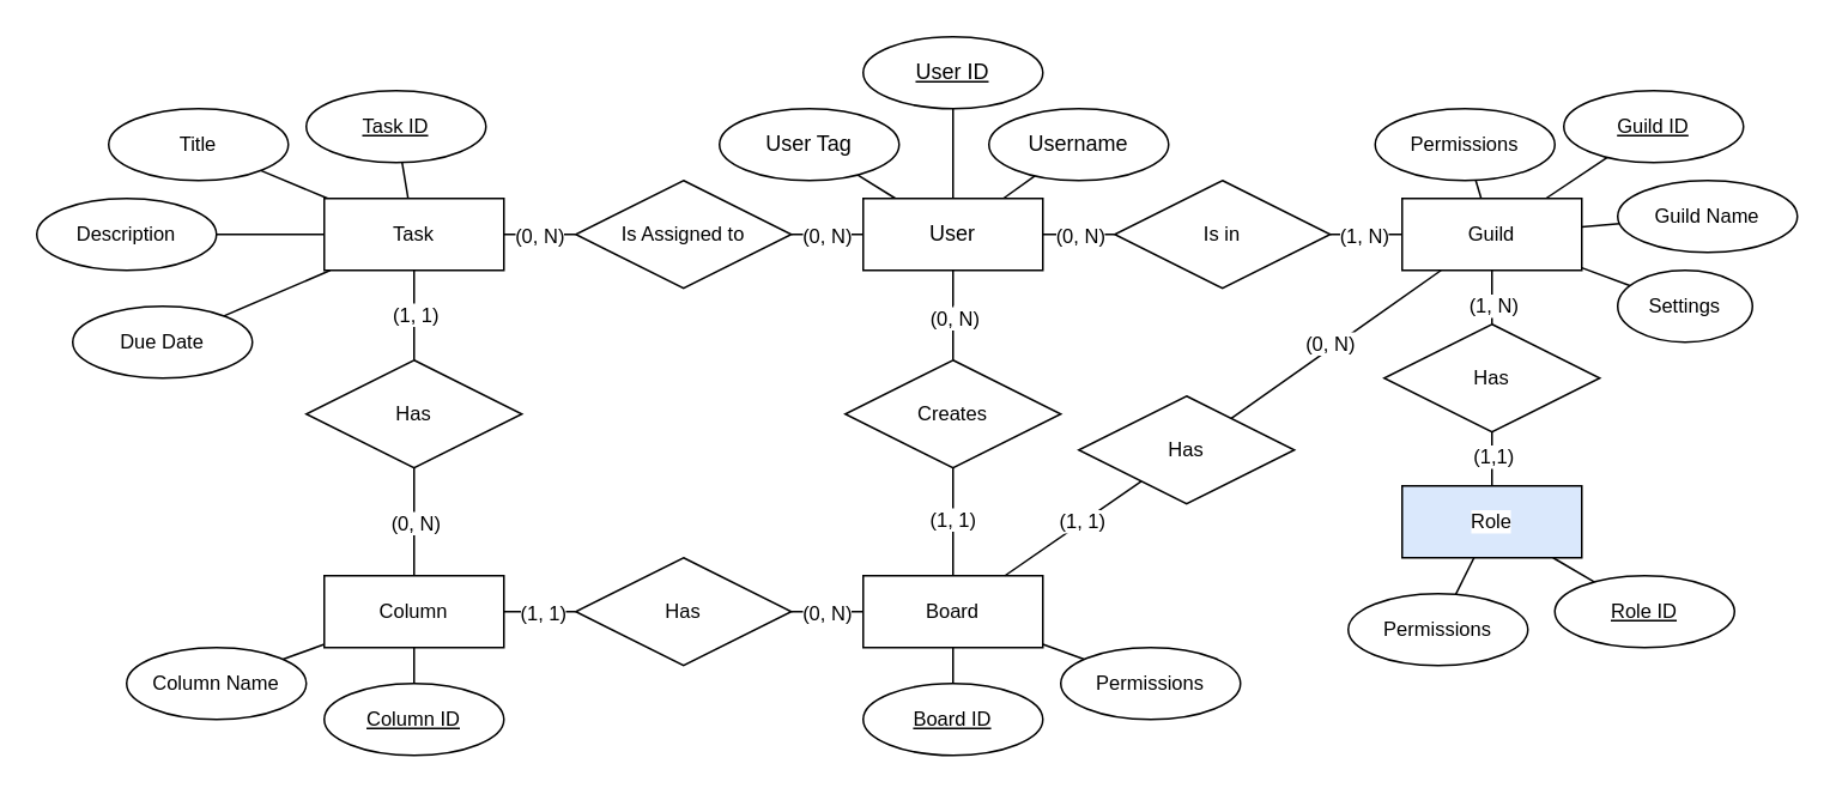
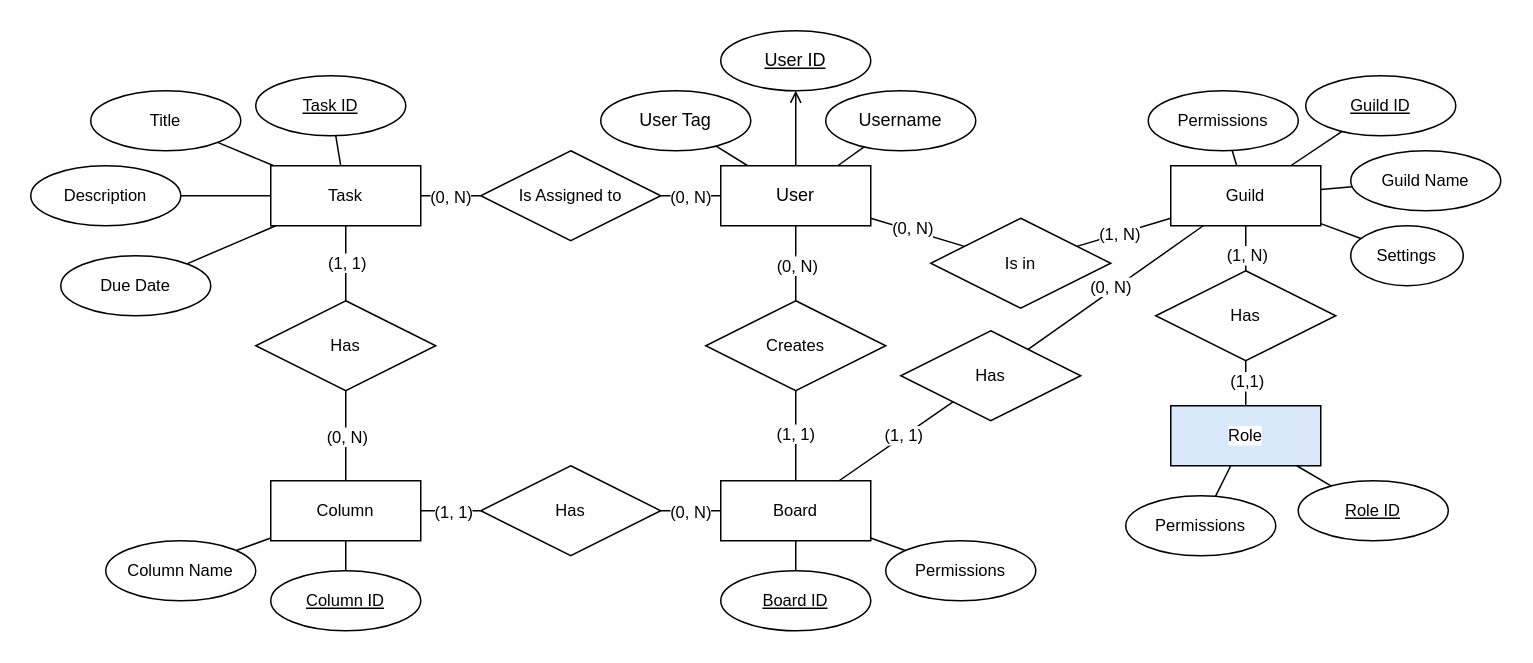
  <mxCell id="0" />
  <mxCell id="1" parent="0" />
  <mxCell id="2" style="edgeStyle=none;shape=connector;rounded=0;orthogonalLoop=1;jettySize=auto;html=1;strokeColor=default;align=center;verticalAlign=middle;fontFamily=Helvetica;fontSize=11;fontColor=default;labelBackgroundColor=default;endArrow=none;endFill=0;" edge="1" parent="1" source="11" target="14"><mxGeometry relative="1" as="geometry" /></mxCell>
  <mxCell id="3" style="edgeStyle=none;shape=connector;rounded=0;orthogonalLoop=1;jettySize=auto;html=1;strokeColor=default;align=center;verticalAlign=middle;fontFamily=Helvetica;fontSize=11;fontColor=default;labelBackgroundColor=default;endArrow=none;endFill=0;" edge="1" parent="1" source="11" target="13"><mxGeometry relative="1" as="geometry" /></mxCell>
  <mxCell id="4" style="edgeStyle=none;shape=connector;rounded=0;orthogonalLoop=1;jettySize=auto;html=1;strokeColor=default;align=center;verticalAlign=middle;fontFamily=Helvetica;fontSize=11;fontColor=default;labelBackgroundColor=default;endArrow=none;endFill=0;" edge="1" parent="1" source="11" target="41"><mxGeometry relative="1" as="geometry" /></mxCell>
  <mxCell id="5" value="(0, N)" style="edgeLabel;html=1;align=center;verticalAlign=middle;resizable=0;points=[];fontFamily=Helvetica;fontSize=11;fontColor=default;labelBackgroundColor=default;" connectable="0" vertex="1" parent="4"><mxGeometry x="-0.263" relative="1" as="geometry"><mxPoint x="5" as="offset" /></mxGeometry></mxCell>
  <mxCell id="6" style="edgeStyle=none;shape=connector;rounded=0;orthogonalLoop=1;jettySize=auto;html=1;strokeColor=default;align=center;verticalAlign=middle;fontFamily=Helvetica;fontSize=11;fontColor=default;labelBackgroundColor=default;endArrow=none;endFill=0;" edge="1" parent="1" source="11" target="50"><mxGeometry relative="1" as="geometry" /></mxCell>
  <mxCell id="7" value="(" style="edgeLabel;html=1;align=center;verticalAlign=middle;resizable=0;points=[];fontFamily=Helvetica;fontSize=11;fontColor=default;labelBackgroundColor=default;" connectable="0" vertex="1" parent="6"><mxGeometry x="0.017" y="1" relative="1" as="geometry"><mxPoint as="offset" /></mxGeometry></mxCell>
  <mxCell id="8" value="(0, N)" style="edgeLabel;html=1;align=center;verticalAlign=middle;resizable=0;points=[];fontFamily=Helvetica;fontSize=11;fontColor=default;labelBackgroundColor=default;" connectable="0" vertex="1" parent="6"><mxGeometry x="0.055" relative="1" as="geometry"><mxPoint as="offset" /></mxGeometry></mxCell>
  <mxCell id="9" style="edgeStyle=none;shape=connector;rounded=0;orthogonalLoop=1;jettySize=auto;html=1;strokeColor=default;align=center;verticalAlign=middle;fontFamily=Helvetica;fontSize=11;fontColor=default;labelBackgroundColor=default;endArrow=none;endFill=0;" edge="1" parent="1" source="11" target="71"><mxGeometry relative="1" as="geometry" /></mxCell>
  <mxCell id="10" value="(0, N)" style="edgeLabel;html=1;align=center;verticalAlign=middle;resizable=0;points=[];fontFamily=Helvetica;fontSize=11;fontColor=default;labelBackgroundColor=default;" connectable="0" vertex="1" parent="9"><mxGeometry x="0.04" relative="1" as="geometry"><mxPoint as="offset" /></mxGeometry></mxCell>
  <mxCell id="11" value="User" style="whiteSpace=wrap;html=1;align=center;" vertex="1" parent="1"><mxGeometry x="480" y="110" width="100" height="40" as="geometry" /></mxCell>
  <mxCell id="12" value="User ID" style="ellipse;whiteSpace=wrap;html=1;align=center;fontStyle=4;" vertex="1" parent="1"><mxGeometry x="480" y="20" width="100" height="40" as="geometry" /></mxCell>
  <mxCell id="13" value="Username" style="ellipse;whiteSpace=wrap;html=1;align=center;" vertex="1" parent="1"><mxGeometry x="550" y="60" width="100" height="40" as="geometry" /></mxCell>
  <mxCell id="14" value="User Tag" style="ellipse;whiteSpace=wrap;html=1;align=center;" vertex="1" parent="1"><mxGeometry x="400" y="60" width="100" height="40" as="geometry" /></mxCell>
- <mxCell id="15" style="rounded=0;orthogonalLoop=1;jettySize=auto;html=1;endArrow=none;endFill=0;" edge="1" parent="1" source="11" target="12"><mxGeometry relative="1" as="geometry" /></mxCell>
+ <mxCell id="15" style="rounded=0;orthogonalLoop=1;jettySize=auto;html=1;endArrow=open;endFill=0;" edge="1" parent="1" source="11" target="12"><mxGeometry relative="1" as="geometry" /></mxCell>
  <mxCell id="16" style="edgeStyle=none;shape=connector;rounded=0;orthogonalLoop=1;jettySize=auto;html=1;strokeColor=default;align=center;verticalAlign=middle;fontFamily=Helvetica;fontSize=11;fontColor=default;labelBackgroundColor=default;endArrow=none;endFill=0;" edge="1" parent="1" source="23" target="26"><mxGeometry relative="1" as="geometry" /></mxCell>
  <mxCell id="17" style="edgeStyle=none;shape=connector;rounded=0;orthogonalLoop=1;jettySize=auto;html=1;strokeColor=default;align=center;verticalAlign=middle;fontFamily=Helvetica;fontSize=11;fontColor=default;labelBackgroundColor=default;endArrow=none;endFill=0;" edge="1" parent="1" source="23" target="24"><mxGeometry relative="1" as="geometry" /></mxCell>
  <mxCell id="18" style="edgeStyle=none;shape=connector;rounded=0;orthogonalLoop=1;jettySize=auto;html=1;strokeColor=default;align=center;verticalAlign=middle;fontFamily=Helvetica;fontSize=11;fontColor=default;labelBackgroundColor=default;endArrow=none;endFill=0;" edge="1" parent="1" source="23" target="25"><mxGeometry relative="1" as="geometry" /></mxCell>
  <mxCell id="19" style="edgeStyle=none;shape=connector;rounded=0;orthogonalLoop=1;jettySize=auto;html=1;strokeColor=default;align=center;verticalAlign=middle;fontFamily=Helvetica;fontSize=11;fontColor=default;labelBackgroundColor=default;endArrow=none;endFill=0;" edge="1" parent="1" source="23" target="44"><mxGeometry relative="1" as="geometry" /></mxCell>
  <mxCell id="20" value="(1, N)" style="edgeLabel;html=1;align=center;verticalAlign=middle;resizable=0;points=[];fontFamily=Helvetica;fontSize=11;fontColor=default;labelBackgroundColor=default;" connectable="0" vertex="1" parent="19"><mxGeometry x="0.247" y="-2" relative="1" as="geometry"><mxPoint x="2" as="offset" /></mxGeometry></mxCell>
  <mxCell id="21" style="edgeStyle=none;shape=connector;rounded=0;orthogonalLoop=1;jettySize=auto;html=1;strokeColor=default;align=center;verticalAlign=middle;fontFamily=Helvetica;fontSize=11;fontColor=default;labelBackgroundColor=default;endArrow=none;endFill=0;" edge="1" parent="1" source="23" target="47"><mxGeometry relative="1" as="geometry" /></mxCell>
  <mxCell id="22" value="(0, N)" style="edgeLabel;html=1;align=center;verticalAlign=middle;resizable=0;points=[];fontFamily=Helvetica;fontSize=11;fontColor=default;labelBackgroundColor=default;" connectable="0" vertex="1" parent="21"><mxGeometry x="0.101" y="-4" relative="1" as="geometry"><mxPoint x="5" y="-2" as="offset" /></mxGeometry></mxCell>
  <mxCell id="23" value="Guild" style="whiteSpace=wrap;html=1;align=center;fontFamily=Helvetica;fontSize=11;fontColor=default;labelBackgroundColor=default;" vertex="1" parent="1"><mxGeometry x="780" y="110" width="100" height="40" as="geometry" /></mxCell>
  <mxCell id="24" value="Guild ID" style="ellipse;whiteSpace=wrap;html=1;align=center;fontStyle=4;fontFamily=Helvetica;fontSize=11;fontColor=default;labelBackgroundColor=default;" vertex="1" parent="1"><mxGeometry x="870" y="50" width="100" height="40" as="geometry" /></mxCell>
  <mxCell id="25" value="Guild Name" style="ellipse;whiteSpace=wrap;html=1;align=center;fontFamily=Helvetica;fontSize=11;fontColor=default;labelBackgroundColor=default;" vertex="1" parent="1"><mxGeometry x="900" y="100" width="100" height="40" as="geometry" /></mxCell>
  <mxCell id="26" value="Permissions" style="ellipse;whiteSpace=wrap;html=1;align=center;fontFamily=Helvetica;fontSize=11;fontColor=default;labelBackgroundColor=default;" vertex="1" parent="1"><mxGeometry x="765" y="60" width="100" height="40" as="geometry" /></mxCell>
  <mxCell id="27" style="edgeStyle=none;shape=connector;rounded=0;orthogonalLoop=1;jettySize=auto;html=1;strokeColor=default;align=center;verticalAlign=middle;fontFamily=Helvetica;fontSize=11;fontColor=default;labelBackgroundColor=default;endArrow=none;endFill=0;" edge="1" parent="1" source="29" target="30"><mxGeometry relative="1" as="geometry" /></mxCell>
  <mxCell id="28" style="edgeStyle=none;shape=connector;rounded=0;orthogonalLoop=1;jettySize=auto;html=1;strokeColor=default;align=center;verticalAlign=middle;fontFamily=Helvetica;fontSize=11;fontColor=default;labelBackgroundColor=default;endArrow=none;endFill=0;" edge="1" parent="1" source="29" target="31"><mxGeometry relative="1" as="geometry" /></mxCell>
  <mxCell id="29" value="Role" style="whiteSpace=wrap;html=1;align=center;fontFamily=Helvetica;fontSize=11;fontColor=default;labelBackgroundColor=default;fillColor=#dae8fc;" vertex="1" parent="1"><mxGeometry x="780" y="270" width="100" height="40" as="geometry" /></mxCell>
  <mxCell id="30" value="Role ID" style="ellipse;whiteSpace=wrap;html=1;align=center;fontStyle=4;fontFamily=Helvetica;fontSize=11;fontColor=default;labelBackgroundColor=default;" vertex="1" parent="1"><mxGeometry x="865" y="320" width="100" height="40" as="geometry" /></mxCell>
  <mxCell id="31" value="Permissions" style="ellipse;whiteSpace=wrap;html=1;align=center;fontFamily=Helvetica;fontSize=11;fontColor=default;labelBackgroundColor=default;" vertex="1" parent="1"><mxGeometry x="750" y="330" width="100" height="40" as="geometry" /></mxCell>
  <mxCell id="32" style="edgeStyle=none;shape=connector;rounded=0;orthogonalLoop=1;jettySize=auto;html=1;strokeColor=default;align=center;verticalAlign=middle;fontFamily=Helvetica;fontSize=11;fontColor=default;labelBackgroundColor=default;endArrow=none;endFill=0;" edge="1" parent="1" source="36" target="37"><mxGeometry relative="1" as="geometry" /></mxCell>
  <mxCell id="33" style="edgeStyle=none;shape=connector;rounded=0;orthogonalLoop=1;jettySize=auto;html=1;strokeColor=default;align=center;verticalAlign=middle;fontFamily=Helvetica;fontSize=11;fontColor=default;labelBackgroundColor=default;endArrow=none;endFill=0;" edge="1" parent="1" source="36" target="38"><mxGeometry relative="1" as="geometry" /></mxCell>
  <mxCell id="34" style="edgeStyle=none;shape=connector;rounded=0;orthogonalLoop=1;jettySize=auto;html=1;strokeColor=default;align=center;verticalAlign=middle;fontFamily=Helvetica;fontSize=11;fontColor=default;labelBackgroundColor=default;endArrow=none;endFill=0;" edge="1" parent="1" source="36" target="60"><mxGeometry relative="1" as="geometry" /></mxCell>
  <mxCell id="35" value="(0, N)" style="edgeLabel;html=1;align=center;verticalAlign=middle;resizable=0;points=[];fontFamily=Helvetica;fontSize=11;fontColor=default;labelBackgroundColor=default;" connectable="0" vertex="1" parent="34"><mxGeometry x="0.056" relative="1" as="geometry"><mxPoint as="offset" /></mxGeometry></mxCell>
  <mxCell id="36" value="Board" style="whiteSpace=wrap;html=1;align=center;fontFamily=Helvetica;fontSize=11;fontColor=default;labelBackgroundColor=default;" vertex="1" parent="1"><mxGeometry x="480" y="320" width="100" height="40" as="geometry" /></mxCell>
  <mxCell id="37" value="Board ID" style="ellipse;whiteSpace=wrap;html=1;align=center;fontStyle=4;fontFamily=Helvetica;fontSize=11;fontColor=default;labelBackgroundColor=default;" vertex="1" parent="1"><mxGeometry x="480" y="380" width="100" height="40" as="geometry" /></mxCell>
  <mxCell id="38" value="Permissions" style="ellipse;whiteSpace=wrap;html=1;align=center;fontFamily=Helvetica;fontSize=11;fontColor=default;labelBackgroundColor=default;" vertex="1" parent="1"><mxGeometry x="590" y="360" width="100" height="40" as="geometry" /></mxCell>
  <mxCell id="39" style="edgeStyle=none;shape=connector;rounded=0;orthogonalLoop=1;jettySize=auto;html=1;strokeColor=default;align=center;verticalAlign=middle;fontFamily=Helvetica;fontSize=11;fontColor=default;labelBackgroundColor=default;endArrow=none;endFill=0;" edge="1" parent="1" source="41" target="23"><mxGeometry relative="1" as="geometry" /></mxCell>
  <mxCell id="40" value="(1, N)" style="edgeLabel;html=1;align=center;verticalAlign=middle;resizable=0;points=[];fontFamily=Helvetica;fontSize=11;fontColor=default;labelBackgroundColor=default;" connectable="0" vertex="1" parent="39"><mxGeometry x="-0.119" y="-1" relative="1" as="geometry"><mxPoint y="-1" as="offset" /></mxGeometry></mxCell>
- <mxCell id="41" value="Is in" style="shape=rhombus;perimeter=rhombusPerimeter;whiteSpace=wrap;html=1;align=center;fontFamily=Helvetica;fontSize=11;fontColor=default;labelBackgroundColor=default;" vertex="1" parent="1"><mxGeometry x="620" y="100" width="120" height="60" as="geometry" /></mxCell>
+ <mxCell id="41" value="Is in" style="shape=rhombus;perimeter=rhombusPerimeter;whiteSpace=wrap;html=1;align=center;fontFamily=Helvetica;fontSize=11;fontColor=default;labelBackgroundColor=default;" vertex="1" parent="1"><mxGeometry x="620" y="145" width="120" height="60" as="geometry" /></mxCell>
  <mxCell id="42" style="edgeStyle=none;shape=connector;rounded=0;orthogonalLoop=1;jettySize=auto;html=1;strokeColor=default;align=center;verticalAlign=middle;fontFamily=Helvetica;fontSize=11;fontColor=default;labelBackgroundColor=default;endArrow=none;endFill=0;" edge="1" parent="1" source="44" target="29"><mxGeometry relative="1" as="geometry" /></mxCell>
  <mxCell id="43" value="(1,1)" style="edgeLabel;html=1;align=center;verticalAlign=middle;resizable=0;points=[];fontFamily=Helvetica;fontSize=11;fontColor=default;labelBackgroundColor=default;" connectable="0" vertex="1" parent="42"><mxGeometry x="-0.12" y="2" relative="1" as="geometry"><mxPoint x="-2" as="offset" /></mxGeometry></mxCell>
  <mxCell id="44" value="Has" style="shape=rhombus;perimeter=rhombusPerimeter;whiteSpace=wrap;html=1;align=center;fontFamily=Helvetica;fontSize=11;fontColor=default;labelBackgroundColor=default;" vertex="1" parent="1"><mxGeometry x="770" y="180" width="120" height="60" as="geometry" /></mxCell>
  <mxCell id="45" style="edgeStyle=none;shape=connector;rounded=0;orthogonalLoop=1;jettySize=auto;html=1;strokeColor=default;align=center;verticalAlign=middle;fontFamily=Helvetica;fontSize=11;fontColor=default;labelBackgroundColor=default;endArrow=none;endFill=0;" edge="1" parent="1" source="47" target="36"><mxGeometry relative="1" as="geometry" /></mxCell>
  <mxCell id="46" value="(1, 1)" style="edgeLabel;html=1;align=center;verticalAlign=middle;resizable=0;points=[];fontFamily=Helvetica;fontSize=11;fontColor=default;labelBackgroundColor=default;" connectable="0" vertex="1" parent="45"><mxGeometry x="-0.138" y="-1" relative="1" as="geometry"><mxPoint as="offset" /></mxGeometry></mxCell>
  <mxCell id="47" value="Has" style="shape=rhombus;perimeter=rhombusPerimeter;whiteSpace=wrap;html=1;align=center;fontFamily=Helvetica;fontSize=11;fontColor=default;labelBackgroundColor=default;" vertex="1" parent="1"><mxGeometry x="600" y="220" width="120" height="60" as="geometry" /></mxCell>
  <mxCell id="48" style="edgeStyle=none;shape=connector;rounded=0;orthogonalLoop=1;jettySize=auto;html=1;strokeColor=default;align=center;verticalAlign=middle;fontFamily=Helvetica;fontSize=11;fontColor=default;labelBackgroundColor=default;endArrow=none;endFill=0;" edge="1" parent="1" source="50" target="36"><mxGeometry relative="1" as="geometry" /></mxCell>
  <mxCell id="49" value="(1, 1)" style="edgeLabel;html=1;align=center;verticalAlign=middle;resizable=0;points=[];fontFamily=Helvetica;fontSize=11;fontColor=default;labelBackgroundColor=default;" connectable="0" vertex="1" parent="48"><mxGeometry x="-0.073" y="-1" relative="1" as="geometry"><mxPoint as="offset" /></mxGeometry></mxCell>
  <mxCell id="50" value="Creates" style="shape=rhombus;perimeter=rhombusPerimeter;whiteSpace=wrap;html=1;align=center;fontFamily=Helvetica;fontSize=11;fontColor=default;labelBackgroundColor=default;" vertex="1" parent="1"><mxGeometry x="470" y="200" width="120" height="60" as="geometry" /></mxCell>
  <mxCell id="51" style="edgeStyle=none;shape=connector;rounded=0;orthogonalLoop=1;jettySize=auto;html=1;strokeColor=default;align=center;verticalAlign=middle;fontFamily=Helvetica;fontSize=11;fontColor=default;labelBackgroundColor=default;endArrow=none;endFill=0;" edge="1" parent="1" source="55" target="56"><mxGeometry relative="1" as="geometry" /></mxCell>
  <mxCell id="52" style="edgeStyle=none;shape=connector;rounded=0;orthogonalLoop=1;jettySize=auto;html=1;strokeColor=default;align=center;verticalAlign=middle;fontFamily=Helvetica;fontSize=11;fontColor=default;labelBackgroundColor=default;endArrow=none;endFill=0;" edge="1" parent="1" source="55" target="57"><mxGeometry relative="1" as="geometry" /></mxCell>
  <mxCell id="53" style="edgeStyle=none;shape=connector;rounded=0;orthogonalLoop=1;jettySize=auto;html=1;strokeColor=default;align=center;verticalAlign=middle;fontFamily=Helvetica;fontSize=11;fontColor=default;labelBackgroundColor=default;endArrow=none;endFill=0;" edge="1" parent="1" source="55" target="68"><mxGeometry relative="1" as="geometry" /></mxCell>
  <mxCell id="54" value="(0, N)" style="edgeLabel;html=1;align=center;verticalAlign=middle;resizable=0;points=[];fontFamily=Helvetica;fontSize=11;fontColor=default;labelBackgroundColor=default;" connectable="0" vertex="1" parent="53"><mxGeometry x="-0.007" relative="1" as="geometry"><mxPoint as="offset" /></mxGeometry></mxCell>
  <mxCell id="55" value="Column" style="whiteSpace=wrap;html=1;align=center;fontFamily=Helvetica;fontSize=11;fontColor=default;labelBackgroundColor=default;" vertex="1" parent="1"><mxGeometry x="180" y="320" width="100" height="40" as="geometry" /></mxCell>
  <mxCell id="56" value="Column ID" style="ellipse;whiteSpace=wrap;html=1;align=center;fontStyle=4;fontFamily=Helvetica;fontSize=11;fontColor=default;labelBackgroundColor=default;" vertex="1" parent="1"><mxGeometry x="180" y="380" width="100" height="40" as="geometry" /></mxCell>
  <mxCell id="57" value="Column Name" style="ellipse;whiteSpace=wrap;html=1;align=center;fontFamily=Helvetica;fontSize=11;fontColor=default;labelBackgroundColor=default;" vertex="1" parent="1"><mxGeometry x="70" y="360" width="100" height="40" as="geometry" /></mxCell>
  <mxCell id="58" style="edgeStyle=none;shape=connector;rounded=0;orthogonalLoop=1;jettySize=auto;html=1;strokeColor=default;align=center;verticalAlign=middle;fontFamily=Helvetica;fontSize=11;fontColor=default;labelBackgroundColor=default;endArrow=none;endFill=0;" edge="1" parent="1" source="60" target="55"><mxGeometry relative="1" as="geometry" /></mxCell>
  <mxCell id="59" value="(1, 1)" style="edgeLabel;html=1;align=center;verticalAlign=middle;resizable=0;points=[];fontFamily=Helvetica;fontSize=11;fontColor=default;labelBackgroundColor=default;" connectable="0" vertex="1" parent="58"><mxGeometry x="-0.028" relative="1" as="geometry"><mxPoint as="offset" /></mxGeometry></mxCell>
  <mxCell id="60" value="Has" style="shape=rhombus;perimeter=rhombusPerimeter;whiteSpace=wrap;html=1;align=center;fontFamily=Helvetica;fontSize=11;fontColor=default;labelBackgroundColor=default;" vertex="1" parent="1"><mxGeometry x="320" y="310" width="120" height="60" as="geometry" /></mxCell>
  <mxCell id="61" style="edgeStyle=none;shape=connector;rounded=0;orthogonalLoop=1;jettySize=auto;html=1;strokeColor=default;align=center;verticalAlign=middle;fontFamily=Helvetica;fontSize=11;fontColor=default;labelBackgroundColor=default;endArrow=none;endFill=0;" edge="1" parent="1" source="65" target="72"><mxGeometry relative="1" as="geometry" /></mxCell>
  <mxCell id="62" style="edgeStyle=none;shape=connector;rounded=0;orthogonalLoop=1;jettySize=auto;html=1;strokeColor=default;align=center;verticalAlign=middle;fontFamily=Helvetica;fontSize=11;fontColor=default;labelBackgroundColor=default;endArrow=none;endFill=0;" edge="1" parent="1" source="65" target="73"><mxGeometry relative="1" as="geometry" /></mxCell>
  <mxCell id="63" style="edgeStyle=none;shape=connector;rounded=0;orthogonalLoop=1;jettySize=auto;html=1;strokeColor=default;align=center;verticalAlign=middle;fontFamily=Helvetica;fontSize=11;fontColor=default;labelBackgroundColor=default;endArrow=none;endFill=0;" edge="1" parent="1" source="65" target="74"><mxGeometry relative="1" as="geometry" /></mxCell>
  <mxCell id="64" style="edgeStyle=none;shape=connector;rounded=0;orthogonalLoop=1;jettySize=auto;html=1;strokeColor=default;align=center;verticalAlign=middle;fontFamily=Helvetica;fontSize=11;fontColor=default;labelBackgroundColor=default;endArrow=none;endFill=0;" edge="1" parent="1" source="65" target="75"><mxGeometry relative="1" as="geometry" /></mxCell>
  <mxCell id="65" value="Task" style="whiteSpace=wrap;html=1;align=center;fontFamily=Helvetica;fontSize=11;fontColor=default;labelBackgroundColor=default;" vertex="1" parent="1"><mxGeometry x="180" y="110" width="100" height="40" as="geometry" /></mxCell>
  <mxCell id="66" style="edgeStyle=none;shape=connector;rounded=0;orthogonalLoop=1;jettySize=auto;html=1;strokeColor=default;align=center;verticalAlign=middle;fontFamily=Helvetica;fontSize=11;fontColor=default;labelBackgroundColor=default;endArrow=none;endFill=0;" edge="1" parent="1" source="68" target="65"><mxGeometry relative="1" as="geometry" /></mxCell>
  <mxCell id="67" value="(1, 1)" style="edgeLabel;html=1;align=center;verticalAlign=middle;resizable=0;points=[];fontFamily=Helvetica;fontSize=11;fontColor=default;labelBackgroundColor=default;" connectable="0" vertex="1" parent="66"><mxGeometry x="0.036" relative="1" as="geometry"><mxPoint as="offset" /></mxGeometry></mxCell>
  <mxCell id="68" value="Has" style="shape=rhombus;perimeter=rhombusPerimeter;whiteSpace=wrap;html=1;align=center;fontFamily=Helvetica;fontSize=11;fontColor=default;labelBackgroundColor=default;" vertex="1" parent="1"><mxGeometry x="170" y="200" width="120" height="60" as="geometry" /></mxCell>
  <mxCell id="69" style="edgeStyle=none;shape=connector;rounded=0;orthogonalLoop=1;jettySize=auto;html=1;strokeColor=default;align=center;verticalAlign=middle;fontFamily=Helvetica;fontSize=11;fontColor=default;labelBackgroundColor=default;endArrow=none;endFill=0;" edge="1" parent="1" source="71" target="65"><mxGeometry relative="1" as="geometry" /></mxCell>
  <mxCell id="70" value="(0, N)" style="edgeLabel;html=1;align=center;verticalAlign=middle;resizable=0;points=[];fontFamily=Helvetica;fontSize=11;fontColor=default;labelBackgroundColor=default;" connectable="0" vertex="1" parent="69"><mxGeometry x="0.04" relative="1" as="geometry"><mxPoint as="offset" /></mxGeometry></mxCell>
  <mxCell id="71" value="Is Assigned to" style="shape=rhombus;perimeter=rhombusPerimeter;whiteSpace=wrap;html=1;align=center;fontFamily=Helvetica;fontSize=11;fontColor=default;labelBackgroundColor=default;" vertex="1" parent="1"><mxGeometry x="320" y="100" width="120" height="60" as="geometry" /></mxCell>
  <mxCell id="72" value="Task ID" style="ellipse;whiteSpace=wrap;html=1;align=center;fontStyle=4;fontFamily=Helvetica;fontSize=11;fontColor=default;labelBackgroundColor=default;" vertex="1" parent="1"><mxGeometry x="170" y="50" width="100" height="40" as="geometry" /></mxCell>
  <mxCell id="73" value="Title" style="ellipse;whiteSpace=wrap;html=1;align=center;fontFamily=Helvetica;fontSize=11;fontColor=default;labelBackgroundColor=default;" vertex="1" parent="1"><mxGeometry x="60" y="60" width="100" height="40" as="geometry" /></mxCell>
  <mxCell id="74" value="Description" style="ellipse;whiteSpace=wrap;html=1;align=center;fontFamily=Helvetica;fontSize=11;fontColor=default;labelBackgroundColor=default;" vertex="1" parent="1"><mxGeometry x="20" y="110" width="100" height="40" as="geometry" /></mxCell>
  <mxCell id="75" value="Due Date" style="ellipse;whiteSpace=wrap;html=1;align=center;fontFamily=Helvetica;fontSize=11;fontColor=default;labelBackgroundColor=default;" vertex="1" parent="1"><mxGeometry x="40" y="170" width="100" height="40" as="geometry" /></mxCell>
  <mxCell id="76" value="Settings" style="ellipse;whiteSpace=wrap;html=1;align=center;fontFamily=Helvetica;fontSize=11;fontColor=default;labelBackgroundColor=default;" vertex="1" parent="1"><mxGeometry x="900" y="150" width="75" height="40" as="geometry" /></mxCell>
  <mxCell id="77" style="edgeStyle=none;shape=connector;rounded=0;orthogonalLoop=1;jettySize=auto;html=1;strokeColor=default;align=center;verticalAlign=middle;fontFamily=Helvetica;fontSize=11;fontColor=default;labelBackgroundColor=default;endArrow=none;endFill=0;" edge="1" parent="1" source="23" target="76"><mxGeometry relative="1" as="geometry"><mxPoint x="890" y="136" as="sourcePoint" /><mxPoint x="911" y="134" as="targetPoint" /></mxGeometry></mxCell>
